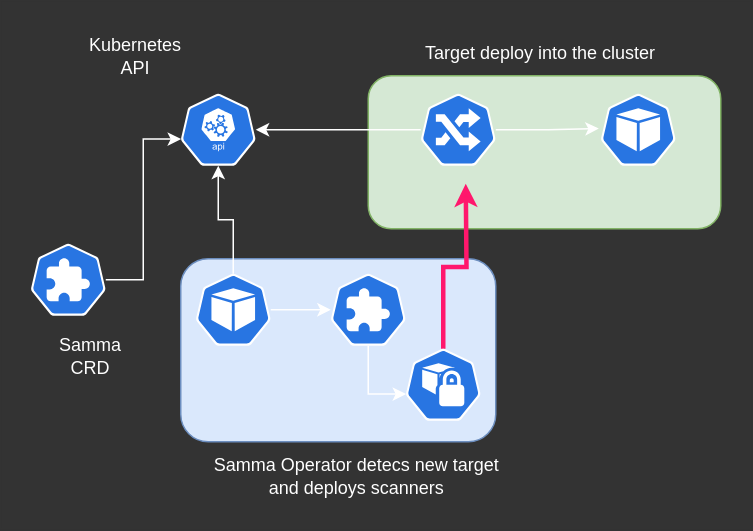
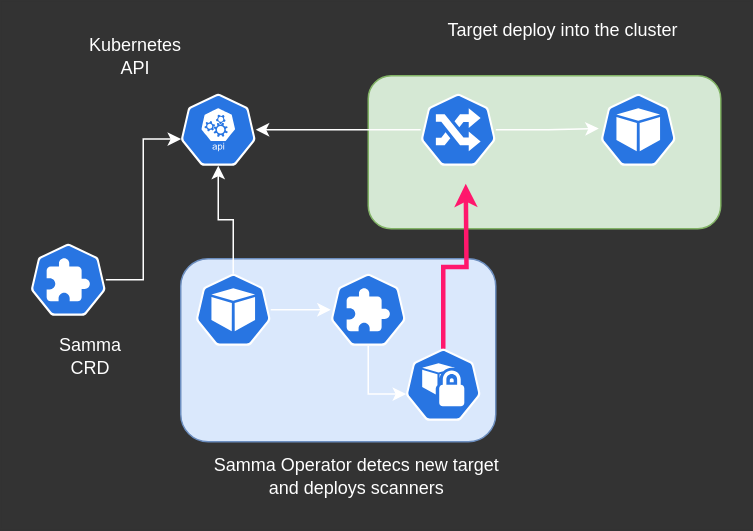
  <mxCell id="0" />
  <mxCell id="1" parent="0" />
  <mxCell id="2" value="" style="rounded=1;whiteSpace=wrap;html=1;fillColor=#d5e8d4;strokeColor=#82b366;" vertex="1" parent="1"><mxGeometry x="245" y="50" width="235" height="102" as="geometry" /></mxCell>
  <mxCell id="3" value="" style="rounded=1;whiteSpace=wrap;html=1;fillColor=#dae8fc;strokeColor=#6c8ebf;" vertex="1" parent="1"><mxGeometry x="120" y="172" width="210" height="122" as="geometry" /></mxCell>
  <mxCell id="4" style="edgeStyle=orthogonalEdgeStyle;rounded=0;orthogonalLoop=1;jettySize=auto;html=1;entryX=0.005;entryY=0.63;entryDx=0;entryDy=0;entryPerimeter=0;strokeColor=#FFFFFF;" edge="1" parent="1" source="5" target="9"><mxGeometry relative="1" as="geometry" /></mxCell>
  <mxCell id="5" value="" style="sketch=0;html=1;dashed=0;whitespace=wrap;fillColor=#2875E2;strokeColor=#ffffff;points=[[0.005,0.63,0],[0.1,0.2,0],[0.9,0.2,0],[0.5,0,0],[0.995,0.63,0],[0.72,0.99,0],[0.5,1,0],[0.28,0.99,0]];shape=mxgraph.kubernetes.icon;prIcon=crd" vertex="1" parent="1"><mxGeometry x="20" y="162" width="50" height="48" as="geometry" /></mxCell>
  <mxCell id="6" style="edgeStyle=orthogonalEdgeStyle;rounded=0;orthogonalLoop=1;jettySize=auto;html=1;entryX=1;entryY=0.5;entryDx=0;entryDy=0;entryPerimeter=0;strokeColor=#FFFFFF;" edge="1" parent="1" source="8" target="9"><mxGeometry relative="1" as="geometry" /></mxCell>
  <mxCell id="7" style="edgeStyle=orthogonalEdgeStyle;rounded=0;orthogonalLoop=1;jettySize=auto;html=1;entryX=-0.026;entryY=0.482;entryDx=0;entryDy=0;entryPerimeter=0;strokeColor=#FFFFFF;" edge="1" parent="1" source="8" target="15"><mxGeometry relative="1" as="geometry" /></mxCell>
  <mxCell id="8" value="" style="sketch=0;html=1;dashed=0;whitespace=wrap;fillColor=#2875E2;strokeColor=#ffffff;points=[[0.005,0.63,0],[0.1,0.2,0],[0.9,0.2,0],[0.5,0,0],[0.995,0.63,0],[0.72,0.99,0],[0.5,1,0],[0.28,0.99,0]];shape=mxgraph.kubernetes.icon;prIcon=ing" vertex="1" parent="1"><mxGeometry x="280" y="62" width="50" height="48" as="geometry" /></mxCell>
  <mxCell id="9" value="" style="sketch=0;html=1;dashed=0;whitespace=wrap;fillColor=#2875E2;strokeColor=#ffffff;points=[[0.005,0.63,0],[0.1,0.2,0],[0.9,0.2,0],[0.5,0,0],[0.995,0.63,0],[0.72,0.99,0],[0.5,1,0],[0.28,0.99,0]];shape=mxgraph.kubernetes.icon;prIcon=api" vertex="1" parent="1"><mxGeometry x="120" y="62" width="50" height="48" as="geometry" /></mxCell>
  <mxCell id="10" style="edgeStyle=orthogonalEdgeStyle;rounded=0;orthogonalLoop=1;jettySize=auto;html=1;entryX=0.5;entryY=1;entryDx=0;entryDy=0;entryPerimeter=0;strokeColor=#FFFFFF;" edge="1" parent="1" source="12" target="9"><mxGeometry relative="1" as="geometry" /></mxCell>
  <mxCell id="11" style="edgeStyle=orthogonalEdgeStyle;rounded=0;orthogonalLoop=1;jettySize=auto;html=1;fontColor=#FFFFFF;strokeColor=#FFFFFF;" edge="1" parent="1" source="12" target="21"><mxGeometry relative="1" as="geometry" /></mxCell>
  <mxCell id="12" value="" style="sketch=0;html=1;dashed=0;whitespace=wrap;fillColor=#2875E2;strokeColor=#ffffff;points=[[0.005,0.63,0],[0.1,0.2,0],[0.9,0.2,0],[0.5,0,0],[0.995,0.63,0],[0.72,0.99,0],[0.5,1,0],[0.28,0.99,0]];shape=mxgraph.kubernetes.icon;prIcon=pod" vertex="1" parent="1"><mxGeometry x="130" y="182" width="50" height="48" as="geometry" /></mxCell>
  <mxCell id="13" style="edgeStyle=orthogonalEdgeStyle;rounded=0;orthogonalLoop=1;jettySize=auto;html=1;strokeColor=#FF176C;fontColor=#FF176C;labelBackgroundColor=#FF176C;strokeWidth=3;" edge="1" parent="1" source="14"><mxGeometry relative="1" as="geometry"><mxPoint x="310" y="122" as="targetPoint" /></mxGeometry></mxCell>
  <mxCell id="14" value="" style="sketch=0;html=1;dashed=0;whitespace=wrap;fillColor=#2875E2;strokeColor=#ffffff;points=[[0.005,0.63,0],[0.1,0.2,0],[0.9,0.2,0],[0.5,0,0],[0.995,0.63,0],[0.72,0.99,0],[0.5,1,0],[0.28,0.99,0]];shape=mxgraph.kubernetes.icon;prIcon=psp" vertex="1" parent="1"><mxGeometry x="270" y="232" width="50" height="48" as="geometry" /></mxCell>
  <mxCell id="15" value="" style="sketch=0;html=1;dashed=0;whitespace=wrap;fillColor=#2875E2;strokeColor=#ffffff;points=[[0.005,0.63,0],[0.1,0.2,0],[0.9,0.2,0],[0.5,0,0],[0.995,0.63,0],[0.72,0.99,0],[0.5,1,0],[0.28,0.99,0]];shape=mxgraph.kubernetes.icon;prIcon=pod" vertex="1" parent="1"><mxGeometry x="400" y="62" width="50" height="48" as="geometry" /></mxCell>
- <mxCell id="16" value="Target deploy into the cluster" style="text;html=1;strokeColor=none;fillColor=none;align=center;verticalAlign=middle;whiteSpace=wrap;rounded=0;fontColor=#FFFFFF;" vertex="1" parent="1"><mxGeometry x="270" y="20" width="180" height="30" as="geometry" /></mxCell>
+ <mxCell id="16" value="Target deploy into the cluster" style="text;html=1;strokeColor=none;fillColor=none;align=center;verticalAlign=middle;whiteSpace=wrap;rounded=0;fontColor=#FFFFFF;" vertex="1" parent="1"><mxGeometry x="285" y="5" width="180" height="30" as="geometry" /></mxCell>
  <mxCell id="17" value="Samma Operator detecs new target and deploys scanners" style="text;html=1;strokeColor=none;fillColor=none;align=center;verticalAlign=middle;whiteSpace=wrap;rounded=0;fontColor=#FFFFFF;" vertex="1" parent="1"><mxGeometry x="135" y="302" width="205" height="30" as="geometry" /></mxCell>
  <mxCell id="18" value="Kubernetes API" style="text;html=1;strokeColor=none;fillColor=none;align=center;verticalAlign=middle;whiteSpace=wrap;rounded=0;fontColor=#FFFFFF;" vertex="1" parent="1"><mxGeometry x="60" y="22" width="60" height="30" as="geometry" /></mxCell>
  <mxCell id="19" value="Samma CRD" style="text;html=1;strokeColor=none;fillColor=none;align=center;verticalAlign=middle;whiteSpace=wrap;rounded=0;fontColor=#FFFFFF;" vertex="1" parent="1"><mxGeometry x="30" y="222" width="60" height="30" as="geometry" /></mxCell>
  <mxCell id="20" style="edgeStyle=orthogonalEdgeStyle;rounded=0;orthogonalLoop=1;jettySize=auto;html=1;entryX=0.005;entryY=0.63;entryDx=0;entryDy=0;entryPerimeter=0;fontColor=#FFFFFF;strokeColor=#FFFFFF;" edge="1" parent="1" source="21" target="14"><mxGeometry relative="1" as="geometry" /></mxCell>
  <mxCell id="21" value="" style="sketch=0;html=1;dashed=0;whitespace=wrap;fillColor=#2875E2;strokeColor=#ffffff;points=[[0.005,0.63,0],[0.1,0.2,0],[0.9,0.2,0],[0.5,0,0],[0.995,0.63,0],[0.72,0.99,0],[0.5,1,0],[0.28,0.99,0]];shape=mxgraph.kubernetes.icon;prIcon=crd" vertex="1" parent="1"><mxGeometry x="220" y="182" width="50" height="48" as="geometry" /></mxCell>
